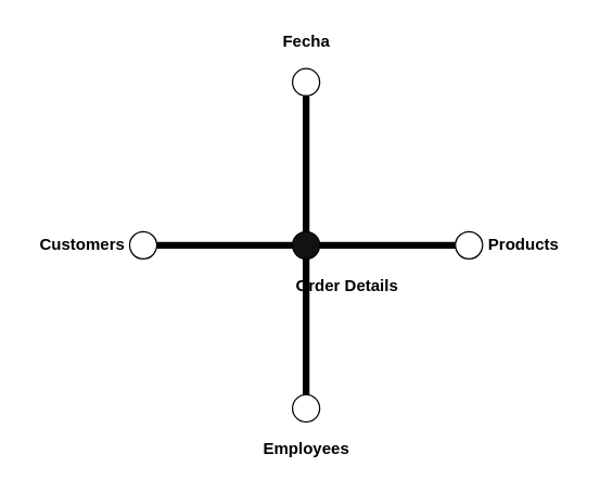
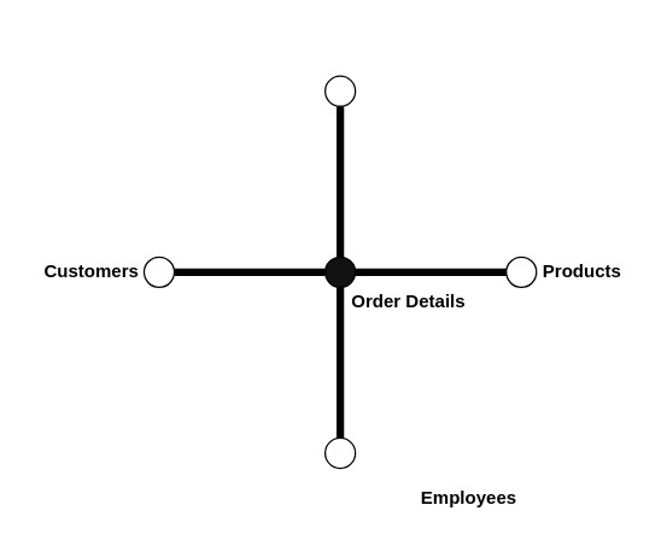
  <mxCell id="0" />
  <mxCell id="1" parent="0" />
  <mxCell id="2" value="" style="endArrow=none;html=1;rounded=0;fillColor=#a20025;strokeColor=#030000;strokeWidth=5;startArrow=none;" edge="1" parent="1" source="15"><mxGeometry width="50" height="50" relative="1" as="geometry"><mxPoint x="105" y="180" as="sourcePoint" /><mxPoint x="345" y="180" as="targetPoint" /></mxGeometry></mxCell>
  <mxCell id="3" value="" style="endArrow=none;html=1;rounded=0;fillColor=#a20025;strokeColor=#030000;strokeWidth=5;startArrow=none;" edge="1" parent="1" source="9"><mxGeometry width="50" height="50" relative="1" as="geometry"><mxPoint x="225" y="60" as="sourcePoint" /><mxPoint x="225" y="300" as="targetPoint" /></mxGeometry></mxCell>
  <mxCell id="4" value="" style="ellipse;whiteSpace=wrap;html=1;aspect=fixed;" vertex="1" parent="1"><mxGeometry x="335" y="170" width="20" height="20" as="geometry" /></mxCell>
  <mxCell id="5" value="" style="ellipse;whiteSpace=wrap;html=1;aspect=fixed;" vertex="1" parent="1"><mxGeometry x="215" y="50" width="20" height="20" as="geometry" /></mxCell>
  <mxCell id="6" value="" style="endArrow=none;html=1;rounded=0;fillColor=#a20025;strokeColor=#030000;strokeWidth=5;startArrow=none;" edge="1" parent="1" target="5"><mxGeometry width="50" height="50" relative="1" as="geometry"><mxPoint x="225" y="60" as="sourcePoint" /><mxPoint x="225" y="300" as="targetPoint" /></mxGeometry></mxCell>
  <mxCell id="7" value="" style="ellipse;whiteSpace=wrap;html=1;aspect=fixed;" vertex="1" parent="1"><mxGeometry x="95" y="170" width="20" height="20" as="geometry" /></mxCell>
  <mxCell id="8" value="" style="endArrow=none;html=1;rounded=0;fillColor=#a20025;strokeColor=#030000;strokeWidth=5;startArrow=none;" edge="1" parent="1" target="7"><mxGeometry width="50" height="50" relative="1" as="geometry"><mxPoint x="105" y="180" as="sourcePoint" /><mxPoint x="345" y="180" as="targetPoint" /></mxGeometry></mxCell>
  <mxCell id="9" value="" style="ellipse;whiteSpace=wrap;html=1;aspect=fixed;" vertex="1" parent="1"><mxGeometry x="215" y="290" width="20" height="20" as="geometry" /></mxCell>
  <mxCell id="10" value="" style="endArrow=none;html=1;rounded=0;fillColor=#a20025;strokeColor=#030000;strokeWidth=5;startArrow=none;" edge="1" parent="1" source="5" target="9"><mxGeometry width="50" height="50" relative="1" as="geometry"><mxPoint x="225" y="70" as="sourcePoint" /><mxPoint x="225" y="300" as="targetPoint" /></mxGeometry></mxCell>
  <mxCell id="11" value="Customers" style="text;html=1;align=center;verticalAlign=middle;resizable=0;points=[];autosize=1;strokeColor=none;fillColor=none;fontStyle=1" vertex="1" parent="1"><mxGeometry x="20" y="170" width="80" height="20" as="geometry" /></mxCell>
  <mxCell id="12" value="Products" style="text;html=1;align=center;verticalAlign=middle;resizable=0;points=[];autosize=1;strokeColor=none;fillColor=none;fontStyle=1" vertex="1" parent="1"><mxGeometry x="350" y="170" width="70" height="20" as="geometry" /></mxCell>
- <mxCell id="13" value="Employees" style="text;html=1;align=center;verticalAlign=middle;resizable=0;points=[];autosize=1;strokeColor=none;fillColor=none;fontStyle=1" vertex="1" parent="1"><mxGeometry x="185" y="320" width="80" height="20" as="geometry" /></mxCell>
- <mxCell id="14" value="Fecha" style="text;html=1;align=center;verticalAlign=middle;resizable=0;points=[];autosize=1;strokeColor=none;fillColor=none;fontStyle=1" vertex="1" parent="1"><mxGeometry x="200" y="20" width="50" height="20" as="geometry" /></mxCell>
+ <mxCell id="13" value="Employees" style="text;html=1;align=center;verticalAlign=middle;resizable=0;points=[];autosize=1;strokeColor=none;fillColor=none;fontStyle=1" vertex="1" parent="1"><mxGeometry x="270" y="320" width="80" height="20" as="geometry" /></mxCell>
  <mxCell id="15" value="" style="ellipse;whiteSpace=wrap;html=1;aspect=fixed;fillColor=#121212;" vertex="1" parent="1"><mxGeometry x="215" y="170" width="20" height="20" as="geometry" /></mxCell>
  <mxCell id="16" value="" style="endArrow=none;html=1;rounded=0;fillColor=#a20025;strokeColor=#030000;strokeWidth=5;startArrow=none;" edge="1" parent="1" source="7" target="15"><mxGeometry width="50" height="50" relative="1" as="geometry"><mxPoint x="115" y="180" as="sourcePoint" /><mxPoint x="345" y="180" as="targetPoint" /></mxGeometry></mxCell>
- <mxCell id="17" value="Order Details" style="text;html=1;align=center;verticalAlign=middle;resizable=0;points=[];autosize=1;strokeColor=none;fillColor=none;fontStyle=1" vertex="1" parent="1"><mxGeometry x="210" y="200" width="90" height="20" as="geometry" /></mxCell>
+ <mxCell id="17" value="Order Details" style="text;html=1;align=center;verticalAlign=middle;resizable=0;points=[];autosize=1;strokeColor=none;fillColor=none;fontStyle=1" vertex="1" parent="1"><mxGeometry x="225" y="190" width="90" height="20" as="geometry" /></mxCell>
